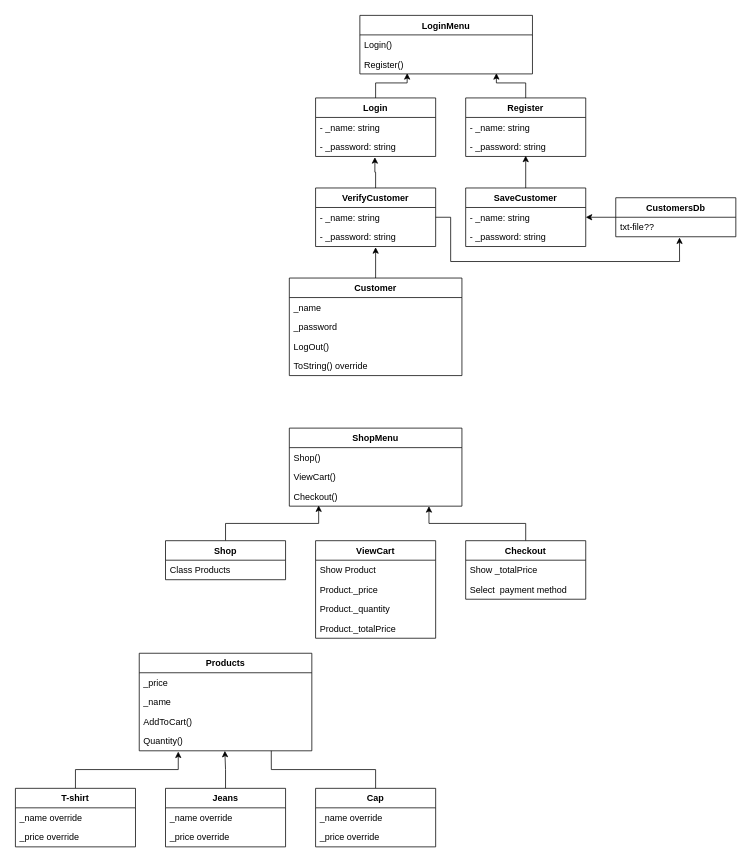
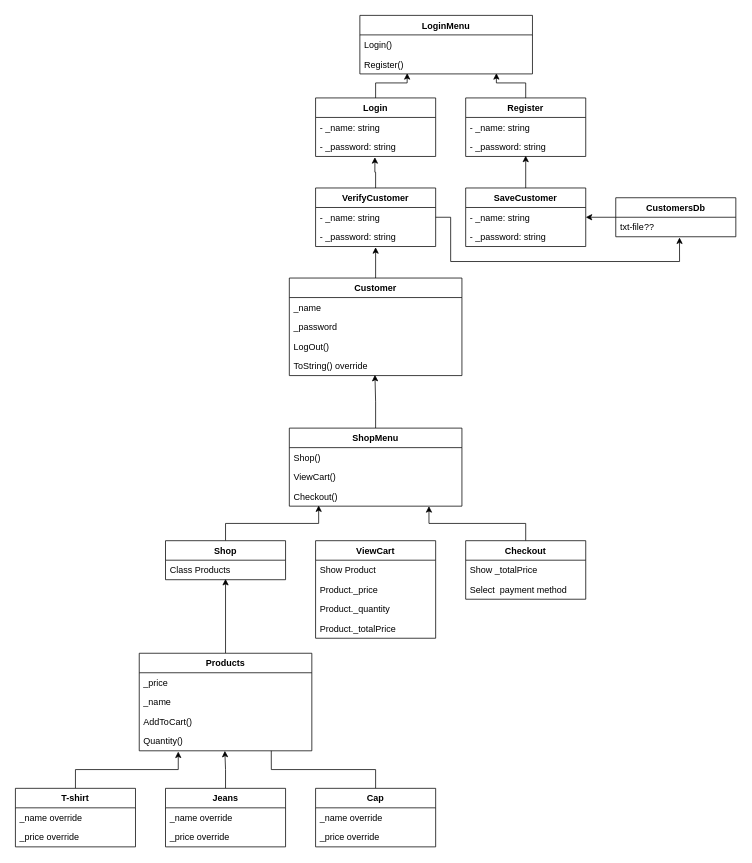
  <mxCell id="0" />
  <mxCell id="1" parent="0" />
  <mxCell id="2" value="LoginMenu" style="swimlane;fontStyle=1;align=center;verticalAlign=top;childLayout=stackLayout;horizontal=1;startSize=26;horizontalStack=0;resizeParent=1;resizeParentMax=0;resizeLast=0;collapsible=1;marginBottom=0;" parent="1" vertex="1"><mxGeometry x="479" y="20" width="230" height="78" as="geometry" /></mxCell>
  <mxCell id="3" value="Login()" style="text;strokeColor=none;fillColor=none;align=left;verticalAlign=top;spacingLeft=4;spacingRight=4;overflow=hidden;rotatable=0;points=[[0,0.5],[1,0.5]];portConstraint=eastwest;" parent="2" vertex="1"><mxGeometry y="26" width="230" height="26" as="geometry" /></mxCell>
  <mxCell id="4" value="Register()" style="text;strokeColor=none;fillColor=none;align=left;verticalAlign=top;spacingLeft=4;spacingRight=4;overflow=hidden;rotatable=0;points=[[0,0.5],[1,0.5]];portConstraint=eastwest;" parent="2" vertex="1"><mxGeometry y="52" width="230" height="26" as="geometry" /></mxCell>
  <mxCell id="5" style="edgeStyle=orthogonalEdgeStyle;rounded=0;orthogonalLoop=1;jettySize=auto;html=1;entryX=0.791;entryY=0.962;entryDx=0;entryDy=0;entryPerimeter=0;" edge="1" parent="1" source="6" target="4"><mxGeometry relative="1" as="geometry" /></mxCell>
  <mxCell id="6" value="Register" style="swimlane;fontStyle=1;align=center;verticalAlign=top;childLayout=stackLayout;horizontal=1;startSize=26;horizontalStack=0;resizeParent=1;resizeParentMax=0;resizeLast=0;collapsible=1;marginBottom=0;" parent="1" vertex="1"><mxGeometry x="620" y="130" width="160" height="78" as="geometry" /></mxCell>
  <mxCell id="7" value="- _name: string" style="text;strokeColor=none;fillColor=none;align=left;verticalAlign=top;spacingLeft=4;spacingRight=4;overflow=hidden;rotatable=0;points=[[0,0.5],[1,0.5]];portConstraint=eastwest;" parent="6" vertex="1"><mxGeometry y="26" width="160" height="26" as="geometry" /></mxCell>
  <mxCell id="8" value="- _password: string" style="text;strokeColor=none;fillColor=none;align=left;verticalAlign=top;spacingLeft=4;spacingRight=4;overflow=hidden;rotatable=0;points=[[0,0.5],[1,0.5]];portConstraint=eastwest;" parent="6" vertex="1"><mxGeometry y="52" width="160" height="26" as="geometry" /></mxCell>
  <mxCell id="9" style="edgeStyle=orthogonalEdgeStyle;rounded=0;orthogonalLoop=1;jettySize=auto;html=1;entryX=0.274;entryY=0.962;entryDx=0;entryDy=0;entryPerimeter=0;" edge="1" parent="1" source="10" target="4"><mxGeometry relative="1" as="geometry" /></mxCell>
  <mxCell id="10" value="Login" style="swimlane;fontStyle=1;align=center;verticalAlign=top;childLayout=stackLayout;horizontal=1;startSize=26;horizontalStack=0;resizeParent=1;resizeParentMax=0;resizeLast=0;collapsible=1;marginBottom=0;" vertex="1" parent="1"><mxGeometry x="420" y="130" width="160" height="78" as="geometry" /></mxCell>
  <mxCell id="11" value="- _name: string" style="text;strokeColor=none;fillColor=none;align=left;verticalAlign=top;spacingLeft=4;spacingRight=4;overflow=hidden;rotatable=0;points=[[0,0.5],[1,0.5]];portConstraint=eastwest;" vertex="1" parent="10"><mxGeometry y="26" width="160" height="26" as="geometry" /></mxCell>
  <mxCell id="12" value="- _password: string" style="text;strokeColor=none;fillColor=none;align=left;verticalAlign=top;spacingLeft=4;spacingRight=4;overflow=hidden;rotatable=0;points=[[0,0.5],[1,0.5]];portConstraint=eastwest;" vertex="1" parent="10"><mxGeometry y="52" width="160" height="26" as="geometry" /></mxCell>
  <mxCell id="13" style="edgeStyle=orthogonalEdgeStyle;rounded=0;orthogonalLoop=1;jettySize=auto;html=1;entryX=0.5;entryY=0.962;entryDx=0;entryDy=0;entryPerimeter=0;" edge="1" parent="1" source="14" target="8"><mxGeometry relative="1" as="geometry" /></mxCell>
  <mxCell id="14" value="SaveCustomer" style="swimlane;fontStyle=1;align=center;verticalAlign=top;childLayout=stackLayout;horizontal=1;startSize=26;horizontalStack=0;resizeParent=1;resizeParentMax=0;resizeLast=0;collapsible=1;marginBottom=0;" vertex="1" parent="1"><mxGeometry x="620" y="250" width="160" height="78" as="geometry" /></mxCell>
  <mxCell id="15" value="- _name: string" style="text;strokeColor=none;fillColor=none;align=left;verticalAlign=top;spacingLeft=4;spacingRight=4;overflow=hidden;rotatable=0;points=[[0,0.5],[1,0.5]];portConstraint=eastwest;" vertex="1" parent="14"><mxGeometry y="26" width="160" height="26" as="geometry" /></mxCell>
  <mxCell id="16" value="- _password: string" style="text;strokeColor=none;fillColor=none;align=left;verticalAlign=top;spacingLeft=4;spacingRight=4;overflow=hidden;rotatable=0;points=[[0,0.5],[1,0.5]];portConstraint=eastwest;" vertex="1" parent="14"><mxGeometry y="52" width="160" height="26" as="geometry" /></mxCell>
  <mxCell id="17" style="edgeStyle=orthogonalEdgeStyle;rounded=0;orthogonalLoop=1;jettySize=auto;html=1;entryX=0.494;entryY=1.038;entryDx=0;entryDy=0;entryPerimeter=0;" edge="1" parent="1" source="19" target="12"><mxGeometry relative="1" as="geometry" /></mxCell>
  <mxCell id="18" style="edgeStyle=orthogonalEdgeStyle;rounded=0;orthogonalLoop=1;jettySize=auto;html=1;entryX=0.531;entryY=1.038;entryDx=0;entryDy=0;entryPerimeter=0;" edge="1" parent="1" source="19" target="65"><mxGeometry relative="1" as="geometry"><Array as="points"><mxPoint x="600" y="289" /><mxPoint x="600" y="348" /><mxPoint x="905" y="348" /></Array></mxGeometry></mxCell>
  <mxCell id="19" value="VerifyCustomer" style="swimlane;fontStyle=1;align=center;verticalAlign=top;childLayout=stackLayout;horizontal=1;startSize=26;horizontalStack=0;resizeParent=1;resizeParentMax=0;resizeLast=0;collapsible=1;marginBottom=0;" vertex="1" parent="1"><mxGeometry x="420" y="250" width="160" height="78" as="geometry" /></mxCell>
  <mxCell id="20" value="- _name: string" style="text;strokeColor=none;fillColor=none;align=left;verticalAlign=top;spacingLeft=4;spacingRight=4;overflow=hidden;rotatable=0;points=[[0,0.5],[1,0.5]];portConstraint=eastwest;" vertex="1" parent="19"><mxGeometry y="26" width="160" height="26" as="geometry" /></mxCell>
  <mxCell id="21" value="- _password: string" style="text;strokeColor=none;fillColor=none;align=left;verticalAlign=top;spacingLeft=4;spacingRight=4;overflow=hidden;rotatable=0;points=[[0,0.5],[1,0.5]];portConstraint=eastwest;" vertex="1" parent="19"><mxGeometry y="52" width="160" height="26" as="geometry" /></mxCell>
+ <mxCell id="22" style="edgeStyle=orthogonalEdgeStyle;rounded=0;orthogonalLoop=1;jettySize=auto;html=1;entryX=0.496;entryY=0.962;entryDx=0;entryDy=0;entryPerimeter=0;" edge="1" parent="1" source="23" target="62"><mxGeometry relative="1" as="geometry" /></mxCell>
  <mxCell id="23" value="ShopMenu" style="swimlane;fontStyle=1;align=center;verticalAlign=top;childLayout=stackLayout;horizontal=1;startSize=26;horizontalStack=0;resizeParent=1;resizeParentMax=0;resizeLast=0;collapsible=1;marginBottom=0;" vertex="1" parent="1"><mxGeometry x="385" y="570" width="230" height="104" as="geometry" /></mxCell>
  <mxCell id="24" value="Shop()" style="text;strokeColor=none;fillColor=none;align=left;verticalAlign=top;spacingLeft=4;spacingRight=4;overflow=hidden;rotatable=0;points=[[0,0.5],[1,0.5]];portConstraint=eastwest;" vertex="1" parent="23"><mxGeometry y="26" width="230" height="26" as="geometry" /></mxCell>
  <mxCell id="25" value="ViewCart()" style="text;strokeColor=none;fillColor=none;align=left;verticalAlign=top;spacingLeft=4;spacingRight=4;overflow=hidden;rotatable=0;points=[[0,0.5],[1,0.5]];portConstraint=eastwest;" vertex="1" parent="23"><mxGeometry y="52" width="230" height="26" as="geometry" /></mxCell>
  <mxCell id="26" value="Checkout()" style="text;strokeColor=none;fillColor=none;align=left;verticalAlign=top;spacingLeft=4;spacingRight=4;overflow=hidden;rotatable=0;points=[[0,0.5],[1,0.5]];portConstraint=eastwest;" vertex="1" parent="23"><mxGeometry y="78" width="230" height="26" as="geometry" /></mxCell>
  <mxCell id="27" value="ViewCart" style="swimlane;fontStyle=1;align=center;verticalAlign=top;childLayout=stackLayout;horizontal=1;startSize=26;horizontalStack=0;resizeParent=1;resizeParentMax=0;resizeLast=0;collapsible=1;marginBottom=0;" vertex="1" parent="1"><mxGeometry x="420" y="720" width="160" height="130" as="geometry" /></mxCell>
  <mxCell id="28" value="Show Product" style="text;strokeColor=none;fillColor=none;align=left;verticalAlign=top;spacingLeft=4;spacingRight=4;overflow=hidden;rotatable=0;points=[[0,0.5],[1,0.5]];portConstraint=eastwest;" vertex="1" parent="27"><mxGeometry y="26" width="160" height="26" as="geometry" /></mxCell>
  <mxCell id="29" value="Product._price" style="text;strokeColor=none;fillColor=none;align=left;verticalAlign=top;spacingLeft=4;spacingRight=4;overflow=hidden;rotatable=0;points=[[0,0.5],[1,0.5]];portConstraint=eastwest;" vertex="1" parent="27"><mxGeometry y="52" width="160" height="26" as="geometry" /></mxCell>
  <mxCell id="30" value="Product._quantity" style="text;strokeColor=none;fillColor=none;align=left;verticalAlign=top;spacingLeft=4;spacingRight=4;overflow=hidden;rotatable=0;points=[[0,0.5],[1,0.5]];portConstraint=eastwest;" vertex="1" parent="27"><mxGeometry y="78" width="160" height="26" as="geometry" /></mxCell>
  <mxCell id="31" value="Product._totalPrice" style="text;strokeColor=none;fillColor=none;align=left;verticalAlign=top;spacingLeft=4;spacingRight=4;overflow=hidden;rotatable=0;points=[[0,0.5],[1,0.5]];portConstraint=eastwest;" vertex="1" parent="27"><mxGeometry y="104" width="160" height="26" as="geometry" /></mxCell>
  <mxCell id="32" style="edgeStyle=orthogonalEdgeStyle;rounded=0;orthogonalLoop=1;jettySize=auto;html=1;entryX=0.809;entryY=1;entryDx=0;entryDy=0;entryPerimeter=0;" edge="1" parent="1" source="33" target="26"><mxGeometry relative="1" as="geometry" /></mxCell>
  <mxCell id="33" value="Checkout" style="swimlane;fontStyle=1;align=center;verticalAlign=top;childLayout=stackLayout;horizontal=1;startSize=26;horizontalStack=0;resizeParent=1;resizeParentMax=0;resizeLast=0;collapsible=1;marginBottom=0;" vertex="1" parent="1"><mxGeometry x="620" y="720" width="160" height="78" as="geometry" /></mxCell>
  <mxCell id="34" value="Show _totalPrice" style="text;strokeColor=none;fillColor=none;align=left;verticalAlign=top;spacingLeft=4;spacingRight=4;overflow=hidden;rotatable=0;points=[[0,0.5],[1,0.5]];portConstraint=eastwest;" vertex="1" parent="33"><mxGeometry y="26" width="160" height="26" as="geometry" /></mxCell>
  <mxCell id="35" value="Select  payment method" style="text;strokeColor=none;fillColor=none;align=left;verticalAlign=top;spacingLeft=4;spacingRight=4;overflow=hidden;rotatable=0;points=[[0,0.5],[1,0.5]];portConstraint=eastwest;" vertex="1" parent="33"><mxGeometry y="52" width="160" height="26" as="geometry" /></mxCell>
  <mxCell id="36" style="edgeStyle=orthogonalEdgeStyle;rounded=0;orthogonalLoop=1;jettySize=auto;html=1;entryX=0.17;entryY=0.962;entryDx=0;entryDy=0;entryPerimeter=0;" edge="1" parent="1" source="37" target="26"><mxGeometry relative="1" as="geometry" /></mxCell>
  <mxCell id="37" value="Shop" style="swimlane;fontStyle=1;align=center;verticalAlign=top;childLayout=stackLayout;horizontal=1;startSize=26;horizontalStack=0;resizeParent=1;resizeParentMax=0;resizeLast=0;collapsible=1;marginBottom=0;" vertex="1" parent="1"><mxGeometry x="220" y="720" width="160" height="52" as="geometry" /></mxCell>
  <mxCell id="38" value="Class Products" style="text;strokeColor=none;fillColor=none;align=left;verticalAlign=top;spacingLeft=4;spacingRight=4;overflow=hidden;rotatable=0;points=[[0,0.5],[1,0.5]];portConstraint=eastwest;" vertex="1" parent="37"><mxGeometry y="26" width="160" height="26" as="geometry" /></mxCell>
+ <mxCell id="39" style="edgeStyle=orthogonalEdgeStyle;rounded=0;orthogonalLoop=1;jettySize=auto;html=1;entryX=0.5;entryY=0.962;entryDx=0;entryDy=0;entryPerimeter=0;" edge="1" parent="1" source="40" target="38"><mxGeometry relative="1" as="geometry" /></mxCell>
  <mxCell id="40" value="Products" style="swimlane;fontStyle=1;align=center;verticalAlign=top;childLayout=stackLayout;horizontal=1;startSize=26;horizontalStack=0;resizeParent=1;resizeParentMax=0;resizeLast=0;collapsible=1;marginBottom=0;" vertex="1" parent="1"><mxGeometry x="185" y="870" width="230" height="130" as="geometry" /></mxCell>
  <mxCell id="41" value="_price" style="text;strokeColor=none;fillColor=none;align=left;verticalAlign=top;spacingLeft=4;spacingRight=4;overflow=hidden;rotatable=0;points=[[0,0.5],[1,0.5]];portConstraint=eastwest;" vertex="1" parent="40"><mxGeometry y="26" width="230" height="26" as="geometry" /></mxCell>
  <mxCell id="42" value="_name" style="text;strokeColor=none;fillColor=none;align=left;verticalAlign=top;spacingLeft=4;spacingRight=4;overflow=hidden;rotatable=0;points=[[0,0.5],[1,0.5]];portConstraint=eastwest;" vertex="1" parent="40"><mxGeometry y="52" width="230" height="26" as="geometry" /></mxCell>
  <mxCell id="43" value="AddToCart()" style="text;strokeColor=none;fillColor=none;align=left;verticalAlign=top;spacingLeft=4;spacingRight=4;overflow=hidden;rotatable=0;points=[[0,0.5],[1,0.5]];portConstraint=eastwest;" vertex="1" parent="40"><mxGeometry y="78" width="230" height="26" as="geometry" /></mxCell>
  <mxCell id="44" value="Quantity()" style="text;strokeColor=none;fillColor=none;align=left;verticalAlign=top;spacingLeft=4;spacingRight=4;overflow=hidden;rotatable=0;points=[[0,0.5],[1,0.5]];portConstraint=eastwest;" vertex="1" parent="40"><mxGeometry y="104" width="230" height="26" as="geometry" /></mxCell>
  <mxCell id="45" style="edgeStyle=orthogonalEdgeStyle;rounded=0;orthogonalLoop=1;jettySize=auto;html=1;entryX=0.226;entryY=1.038;entryDx=0;entryDy=0;entryPerimeter=0;" edge="1" parent="1" source="46" target="44"><mxGeometry relative="1" as="geometry" /></mxCell>
  <mxCell id="46" value="T-shirt" style="swimlane;fontStyle=1;align=center;verticalAlign=top;childLayout=stackLayout;horizontal=1;startSize=26;horizontalStack=0;resizeParent=1;resizeParentMax=0;resizeLast=0;collapsible=1;marginBottom=0;" vertex="1" parent="1"><mxGeometry x="20" y="1050" width="160" height="78" as="geometry" /></mxCell>
  <mxCell id="47" value="_name override" style="text;strokeColor=none;fillColor=none;align=left;verticalAlign=top;spacingLeft=4;spacingRight=4;overflow=hidden;rotatable=0;points=[[0,0.5],[1,0.5]];portConstraint=eastwest;" vertex="1" parent="46"><mxGeometry y="26" width="160" height="26" as="geometry" /></mxCell>
  <mxCell id="48" value="_price override" style="text;strokeColor=none;fillColor=none;align=left;verticalAlign=top;spacingLeft=4;spacingRight=4;overflow=hidden;rotatable=0;points=[[0,0.5],[1,0.5]];portConstraint=eastwest;" vertex="1" parent="46"><mxGeometry y="52" width="160" height="26" as="geometry" /></mxCell>
  <mxCell id="49" style="edgeStyle=orthogonalEdgeStyle;rounded=0;orthogonalLoop=1;jettySize=auto;html=1;entryX=0.496;entryY=1;entryDx=0;entryDy=0;entryPerimeter=0;" edge="1" parent="1" source="50" target="44"><mxGeometry relative="1" as="geometry" /></mxCell>
  <mxCell id="50" value="Jeans" style="swimlane;fontStyle=1;align=center;verticalAlign=top;childLayout=stackLayout;horizontal=1;startSize=26;horizontalStack=0;resizeParent=1;resizeParentMax=0;resizeLast=0;collapsible=1;marginBottom=0;" vertex="1" parent="1"><mxGeometry x="220" y="1050" width="160" height="78" as="geometry" /></mxCell>
  <mxCell id="51" value="_name override" style="text;strokeColor=none;fillColor=none;align=left;verticalAlign=top;spacingLeft=4;spacingRight=4;overflow=hidden;rotatable=0;points=[[0,0.5],[1,0.5]];portConstraint=eastwest;" vertex="1" parent="50"><mxGeometry y="26" width="160" height="26" as="geometry" /></mxCell>
  <mxCell id="52" value="_price override" style="text;strokeColor=none;fillColor=none;align=left;verticalAlign=top;spacingLeft=4;spacingRight=4;overflow=hidden;rotatable=0;points=[[0,0.5],[1,0.5]];portConstraint=eastwest;" vertex="1" parent="50"><mxGeometry y="52" width="160" height="26" as="geometry" /></mxCell>
  <mxCell id="53" style="edgeStyle=orthogonalEdgeStyle;rounded=0;orthogonalLoop=1;jettySize=auto;html=1;entryX=0.765;entryY=1;entryDx=0;entryDy=0;entryPerimeter=0;endArrow=none;" edge="1" parent="1" source="54" target="44"><mxGeometry relative="1" as="geometry" /></mxCell>
  <mxCell id="54" value="Cap" style="swimlane;fontStyle=1;align=center;verticalAlign=top;childLayout=stackLayout;horizontal=1;startSize=26;horizontalStack=0;resizeParent=1;resizeParentMax=0;resizeLast=0;collapsible=1;marginBottom=0;" vertex="1" parent="1"><mxGeometry x="420" y="1050" width="160" height="78" as="geometry" /></mxCell>
  <mxCell id="55" value="_name override" style="text;strokeColor=none;fillColor=none;align=left;verticalAlign=top;spacingLeft=4;spacingRight=4;overflow=hidden;rotatable=0;points=[[0,0.5],[1,0.5]];portConstraint=eastwest;" vertex="1" parent="54"><mxGeometry y="26" width="160" height="26" as="geometry" /></mxCell>
  <mxCell id="56" value="_price override" style="text;strokeColor=none;fillColor=none;align=left;verticalAlign=top;spacingLeft=4;spacingRight=4;overflow=hidden;rotatable=0;points=[[0,0.5],[1,0.5]];portConstraint=eastwest;" vertex="1" parent="54"><mxGeometry y="52" width="160" height="26" as="geometry" /></mxCell>
  <mxCell id="57" style="edgeStyle=orthogonalEdgeStyle;rounded=0;orthogonalLoop=1;jettySize=auto;html=1;entryX=0.5;entryY=1.038;entryDx=0;entryDy=0;entryPerimeter=0;" edge="1" parent="1" source="58" target="21"><mxGeometry relative="1" as="geometry" /></mxCell>
  <mxCell id="58" value="Customer" style="swimlane;fontStyle=1;align=center;verticalAlign=top;childLayout=stackLayout;horizontal=1;startSize=26;horizontalStack=0;resizeParent=1;resizeParentMax=0;resizeLast=0;collapsible=1;marginBottom=0;" vertex="1" parent="1"><mxGeometry x="385" y="370" width="230" height="130" as="geometry" /></mxCell>
  <mxCell id="59" value="_name" style="text;strokeColor=none;fillColor=none;align=left;verticalAlign=top;spacingLeft=4;spacingRight=4;overflow=hidden;rotatable=0;points=[[0,0.5],[1,0.5]];portConstraint=eastwest;" vertex="1" parent="58"><mxGeometry y="26" width="230" height="26" as="geometry" /></mxCell>
  <mxCell id="60" value="_password" style="text;strokeColor=none;fillColor=none;align=left;verticalAlign=top;spacingLeft=4;spacingRight=4;overflow=hidden;rotatable=0;points=[[0,0.5],[1,0.5]];portConstraint=eastwest;" vertex="1" parent="58"><mxGeometry y="52" width="230" height="26" as="geometry" /></mxCell>
  <mxCell id="61" value="LogOut()" style="text;strokeColor=none;fillColor=none;align=left;verticalAlign=top;spacingLeft=4;spacingRight=4;overflow=hidden;rotatable=0;points=[[0,0.5],[1,0.5]];portConstraint=eastwest;" vertex="1" parent="58"><mxGeometry y="78" width="230" height="26" as="geometry" /></mxCell>
  <mxCell id="62" value="ToString() override" style="text;strokeColor=none;fillColor=none;align=left;verticalAlign=top;spacingLeft=4;spacingRight=4;overflow=hidden;rotatable=0;points=[[0,0.5],[1,0.5]];portConstraint=eastwest;" vertex="1" parent="58"><mxGeometry y="104" width="230" height="26" as="geometry" /></mxCell>
  <mxCell id="63" style="edgeStyle=orthogonalEdgeStyle;rounded=0;orthogonalLoop=1;jettySize=auto;html=1;entryX=1;entryY=0.5;entryDx=0;entryDy=0;" edge="1" parent="1" source="64" target="15"><mxGeometry relative="1" as="geometry" /></mxCell>
  <mxCell id="64" value="CustomersDb" style="swimlane;fontStyle=1;align=center;verticalAlign=top;childLayout=stackLayout;horizontal=1;startSize=26;horizontalStack=0;resizeParent=1;resizeParentMax=0;resizeLast=0;collapsible=1;marginBottom=0;" vertex="1" parent="1"><mxGeometry x="820" y="263" width="160" height="52" as="geometry" /></mxCell>
  <mxCell id="65" value="txt-file??" style="text;strokeColor=none;fillColor=none;align=left;verticalAlign=top;spacingLeft=4;spacingRight=4;overflow=hidden;rotatable=0;points=[[0,0.5],[1,0.5]];portConstraint=eastwest;" vertex="1" parent="64"><mxGeometry y="26" width="160" height="26" as="geometry" /></mxCell>
